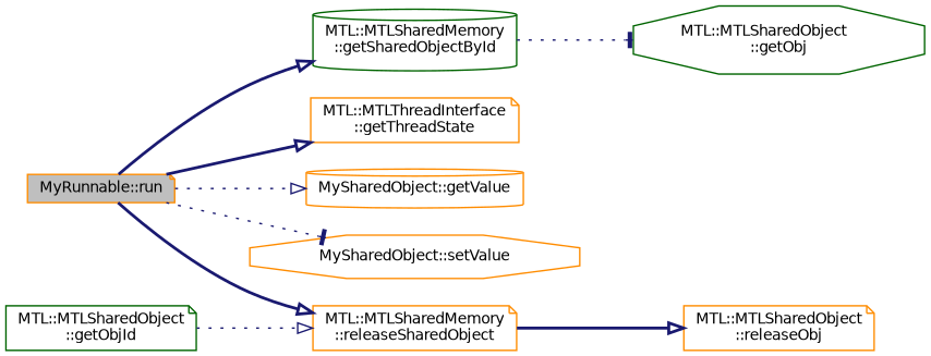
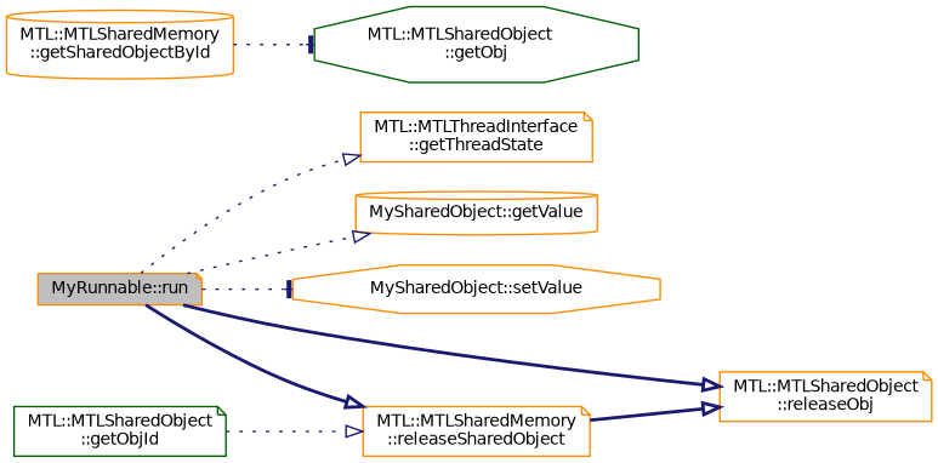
  digraph {
    rankdir=LR
    node [color=darkorange fillcolor=white fontname=Helvetica fontsize=10 shape=note style=filled]
    edge [arrowhead=onormal color=midnightblue fontname=Helvetica fontsize=10 labelfontname=Helvetica labelfontsize=10 style=bold]
    n1 [fillcolor=grey75 fontcolor=black height=0.2 label="MyRunnable::run" width=0.4]
-   n2 [color=darkgreen height=0.2 label="MTL::MTLSharedMemory\l::getSharedObjectById" shape=cylinder width=0.4]
+   n2 [height=0.2 label="MTL::MTLSharedMemory\l::getSharedObjectById" shape=cylinder width=0.4]
    n3 [height=0.2 label="MTL::MTLThreadInterface\l::getThreadState" width=0.4]
    n4 [height=0.2 label="MySharedObject::getValue" shape=cylinder width=0.4]
    n5 [height=0.2 label="MTL::MTLSharedMemory\l::releaseSharedObject" width=0.4]
    n6 [height=0.2 label="MySharedObject::setValue" shape=octagon width=0.4]
    n7 [color=darkgreen height=0.2 label="MTL::MTLSharedObject\l::getObj" shape=octagon width=0.4]
    n8 [height=0.2 label="MTL::MTLSharedObject\l::releaseObj" width=0.4]
    n9 [color=darkgreen height=0.2 label="MTL::MTLSharedObject\l::getObjId" width=0.4]
-   n1 -> n2
-   n1 -> n3
+   n1 -> n8
+   n1 -> n3 [style=dotted]
    n1 -> n4 [style=dotted]
    n1 -> n5
    n1 -> n6 [arrowhead=tee style=dotted]
    n2 -> n7 [arrowhead=tee style=dotted]
    n5 -> n8
    n9 -> n5 [style=dotted]
  }
